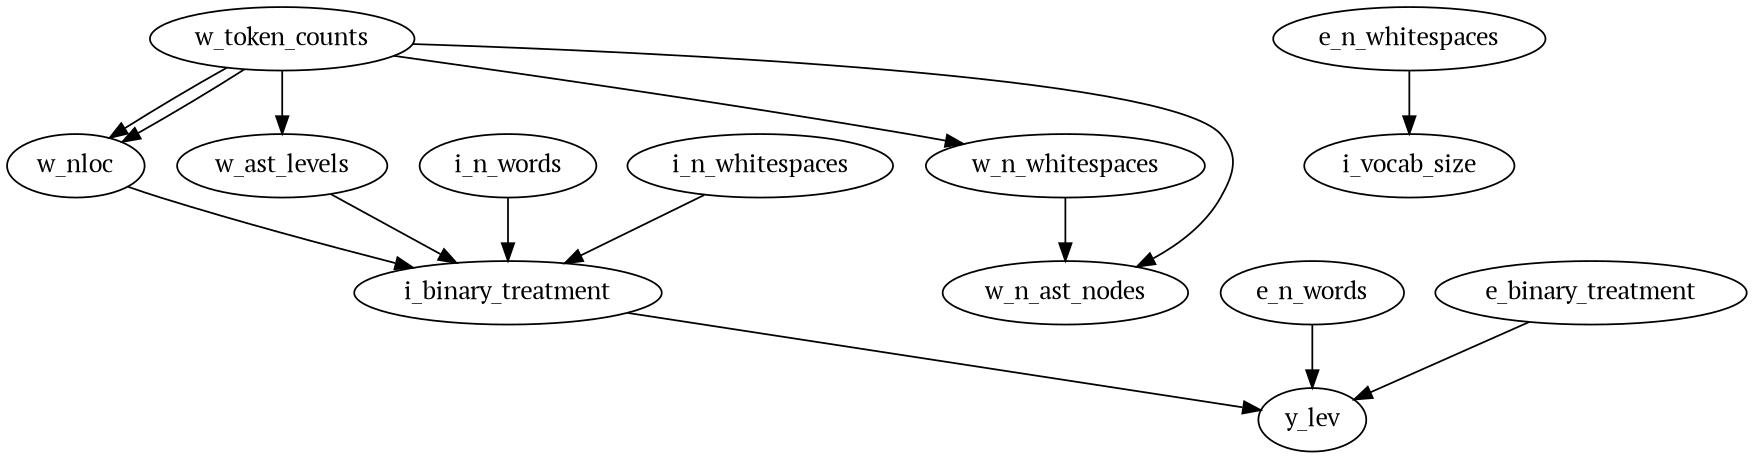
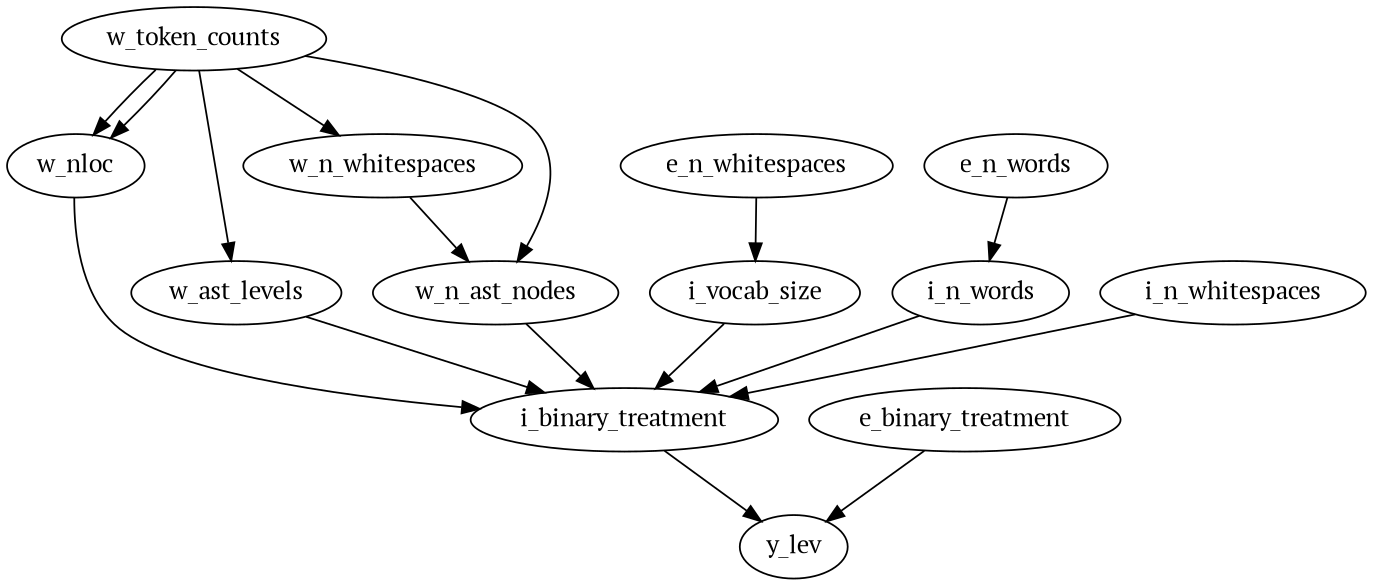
  digraph {
    fontname="PT Serif"
    node [fontname="PT Serif"]
    edge [fontname="PT Serif"]
    w_token_counts
    w_nloc
    w_ast_levels
    w_n_whitespaces
    w_n_ast_nodes
    i_binary_treatment
    y_lev
    i_vocab_size
    i_n_words
    i_n_whitespaces
    e_n_words
    e_n_whitespaces
    e_binary_treatment
    w_token_counts -> w_nloc
    w_token_counts -> w_nloc
    w_token_counts -> w_ast_levels
    w_token_counts -> w_n_whitespaces
    w_token_counts -> w_n_ast_nodes
    w_nloc -> i_binary_treatment
    w_ast_levels -> i_binary_treatment
    w_n_whitespaces -> w_n_ast_nodes
+   w_n_ast_nodes -> i_binary_treatment
    i_binary_treatment -> y_lev
+   i_vocab_size -> i_binary_treatment
    i_n_words -> i_binary_treatment
    i_n_whitespaces -> i_binary_treatment
-   e_n_words -> y_lev
+   e_n_words -> i_n_words
    e_n_whitespaces -> i_vocab_size
    e_binary_treatment -> y_lev
  }
